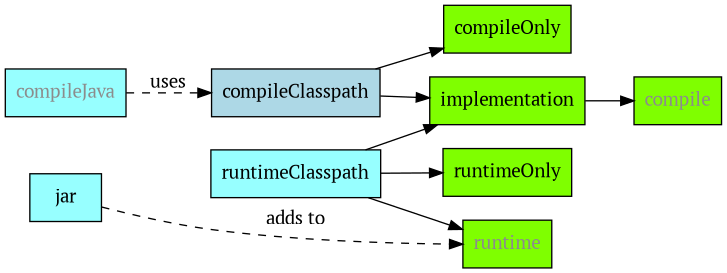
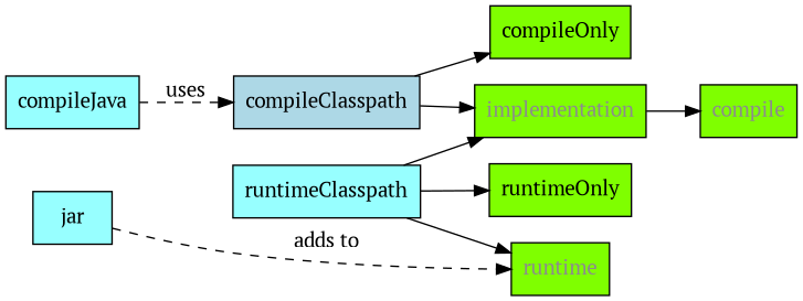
  digraph {
    fontname="PT Serif"
    rankdir=LR
    node [fillcolor=chartreuse fontname="PT Serif" shape=box style=filled]
    edge [fontname="PT Serif"]
-   compileJava [fillcolor=darkslategray1 fontcolor=gray55]
+   compileJava [fillcolor=darkslategray1]
    compileClasspath [fillcolor=lightblue]
-   implementation
+   implementation [fontcolor=gray55]
    compileOnly
    jar [fillcolor=darkslategray1]
    runtime [fontcolor=gray55]
    runtimeClasspath [fillcolor=darkslategray1]
    runtimeOnly
    compile [fontcolor=gray55]
    compileJava -> compileClasspath [label=uses style=dashed]
    compileClasspath -> implementation
    compileClasspath -> compileOnly
    implementation -> compile
    jar -> runtime [label="adds to" style=dashed]
    jar -> runtimeClasspath [style=invis]
    runtimeClasspath -> implementation
    runtimeClasspath -> runtime
    runtimeClasspath -> runtimeOnly
  }
